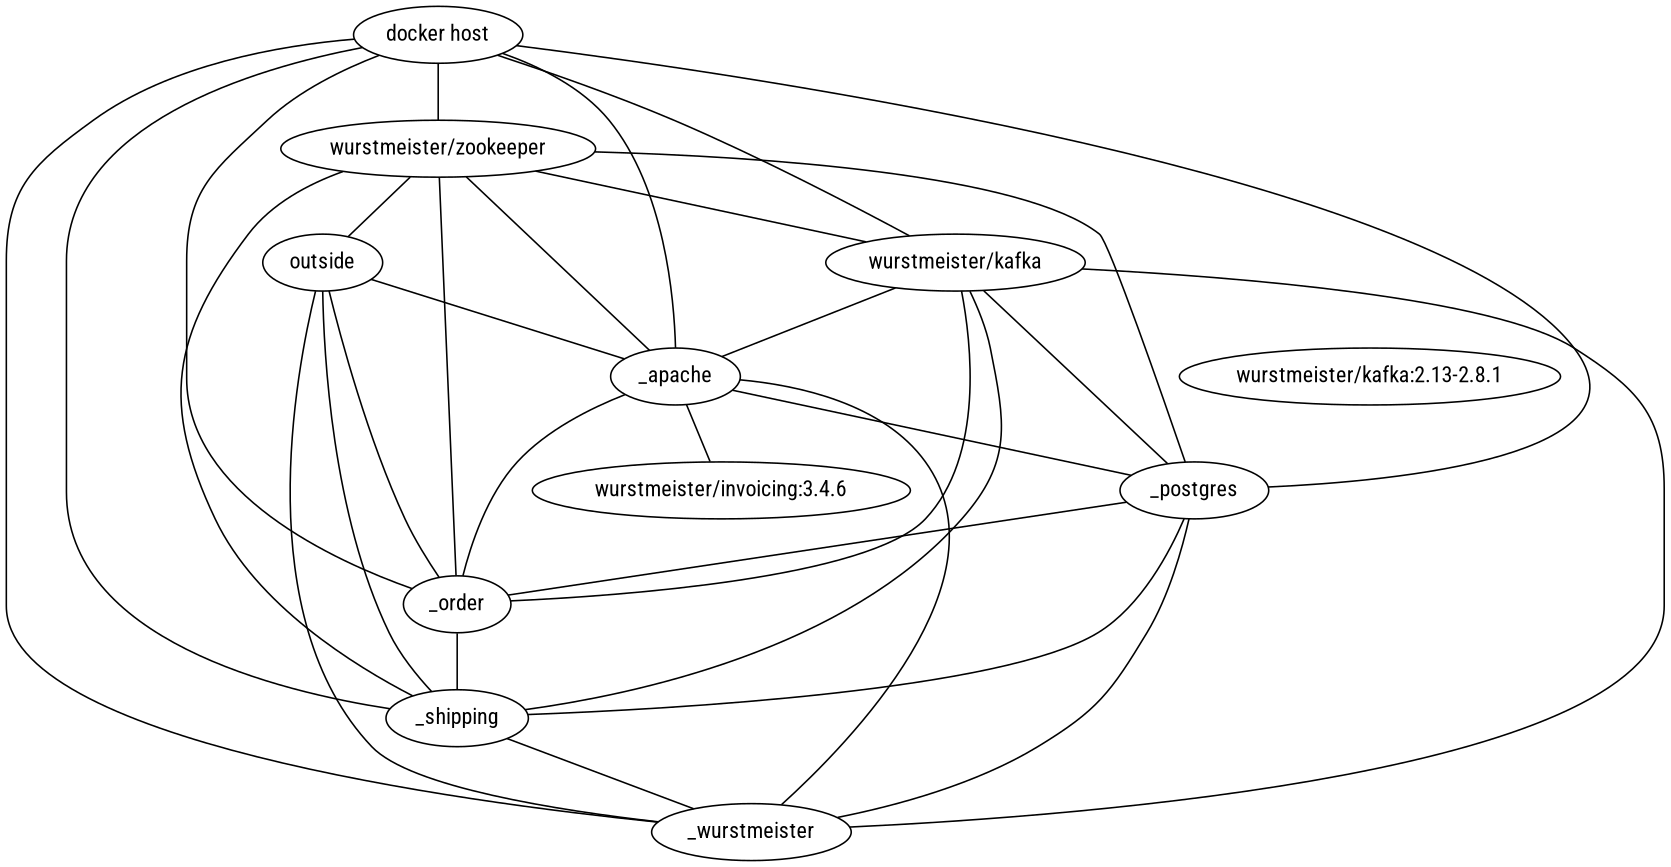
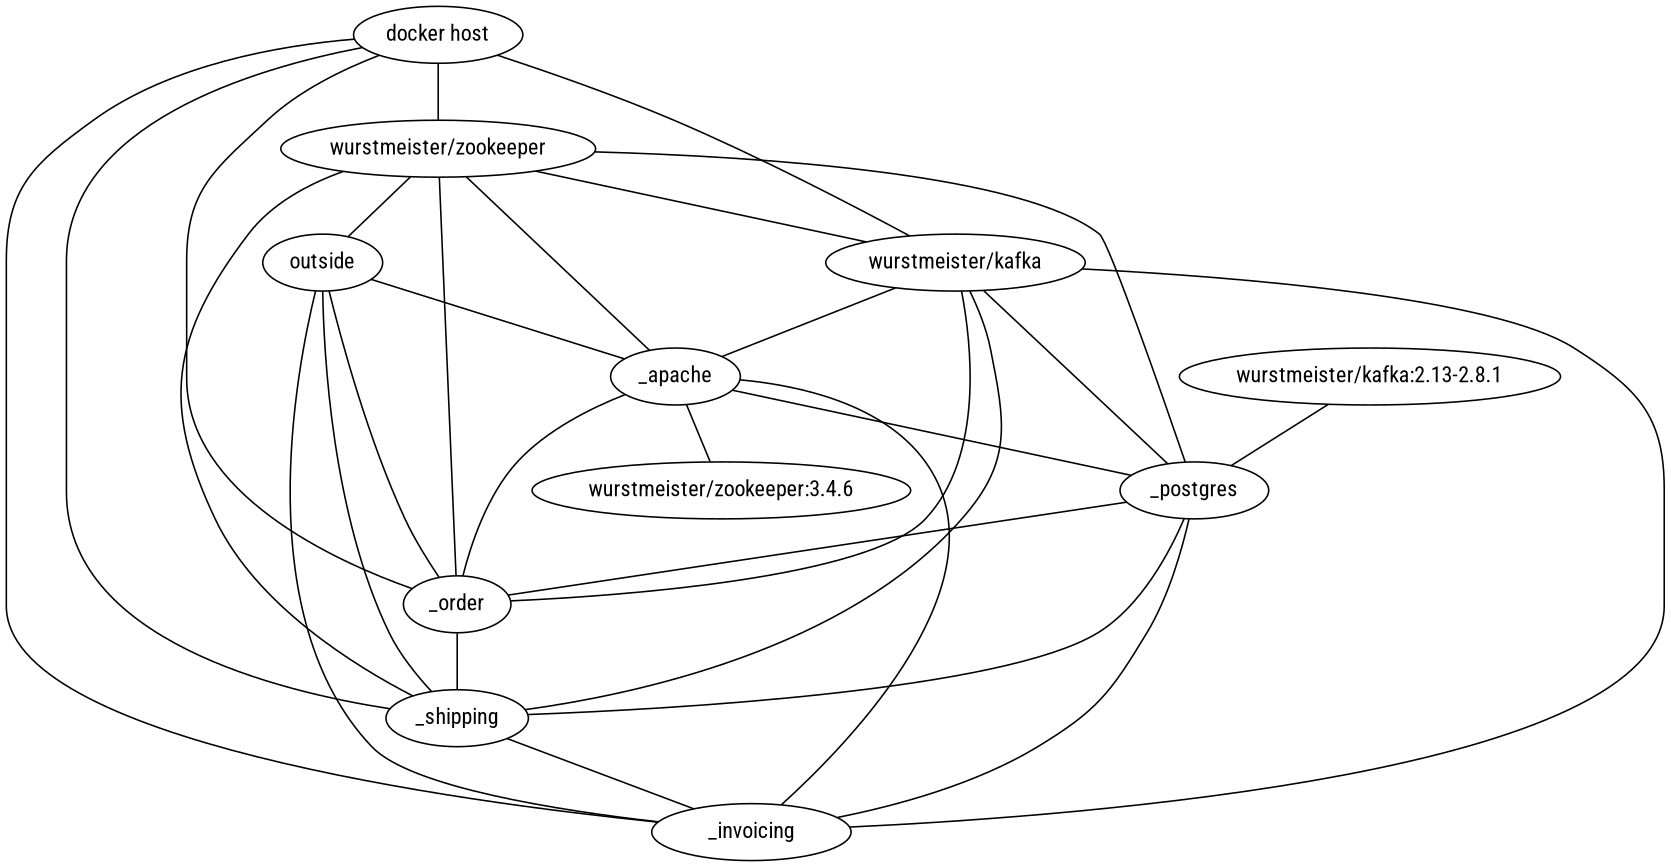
  graph {
    fontname="Roboto Condensed"
    node [fontname="Roboto Condensed"]
    edge [contstraint=false fontname="Roboto Condensed"]
    outside
    _apache
    _order
    _shipping
-   _invoicing [label=_wurstmeister]
+   _invoicing
    _postgres
-   "wurstmeister/zookeeper:3.4.6" [label="wurstmeister/invoicing:3.4.6"]
+   "wurstmeister/zookeeper:3.4.6"
    "docker host"
    "wurstmeister/zookeeper"
    "wurstmeister/kafka"
    "wurstmeister/kafka:2.13-2.8.1"
    outside -- _apache
    outside -- _order
    outside -- _shipping
    outside -- _invoicing
    _apache -- _order
    _apache -- _invoicing
    _apache -- _postgres
    _apache -- "wurstmeister/zookeeper:3.4.6"
    _order -- _shipping
    _shipping -- _invoicing
    _postgres -- _order
    _postgres -- _shipping
    _postgres -- _invoicing
-   "docker host" -- _apache
    "docker host" -- _order
    "docker host" -- _shipping
    "docker host" -- _invoicing
-   "docker host" -- _postgres
+   "wurstmeister/kafka:2.13-2.8.1" -- _postgres
    "docker host" -- "wurstmeister/zookeeper" [headport="3.4.6"]
    "docker host" -- "wurstmeister/kafka" [headport="2.13-2.8.1"]
    "wurstmeister/zookeeper" -- outside [tailport="3.4.6"]
    "wurstmeister/zookeeper" -- _apache [tailport="3.4.6"]
    "wurstmeister/zookeeper" -- _order [tailport="3.4.6"]
    "wurstmeister/zookeeper" -- _shipping [tailport="3.4.6"]
    "wurstmeister/zookeeper" -- _postgres [tailport="3.4.6"]
    "wurstmeister/zookeeper" -- "wurstmeister/kafka" [headport="2.13-2.8.1" tailport="3.4.6"]
    "wurstmeister/kafka" -- _apache [tailport="2.13-2.8.1"]
    "wurstmeister/kafka" -- _order [tailport="2.13-2.8.1"]
    "wurstmeister/kafka" -- _shipping [tailport="2.13-2.8.1"]
    "wurstmeister/kafka" -- _invoicing [tailport="2.13-2.8.1"]
    "wurstmeister/kafka" -- _postgres [tailport="2.13-2.8.1"]
  }
